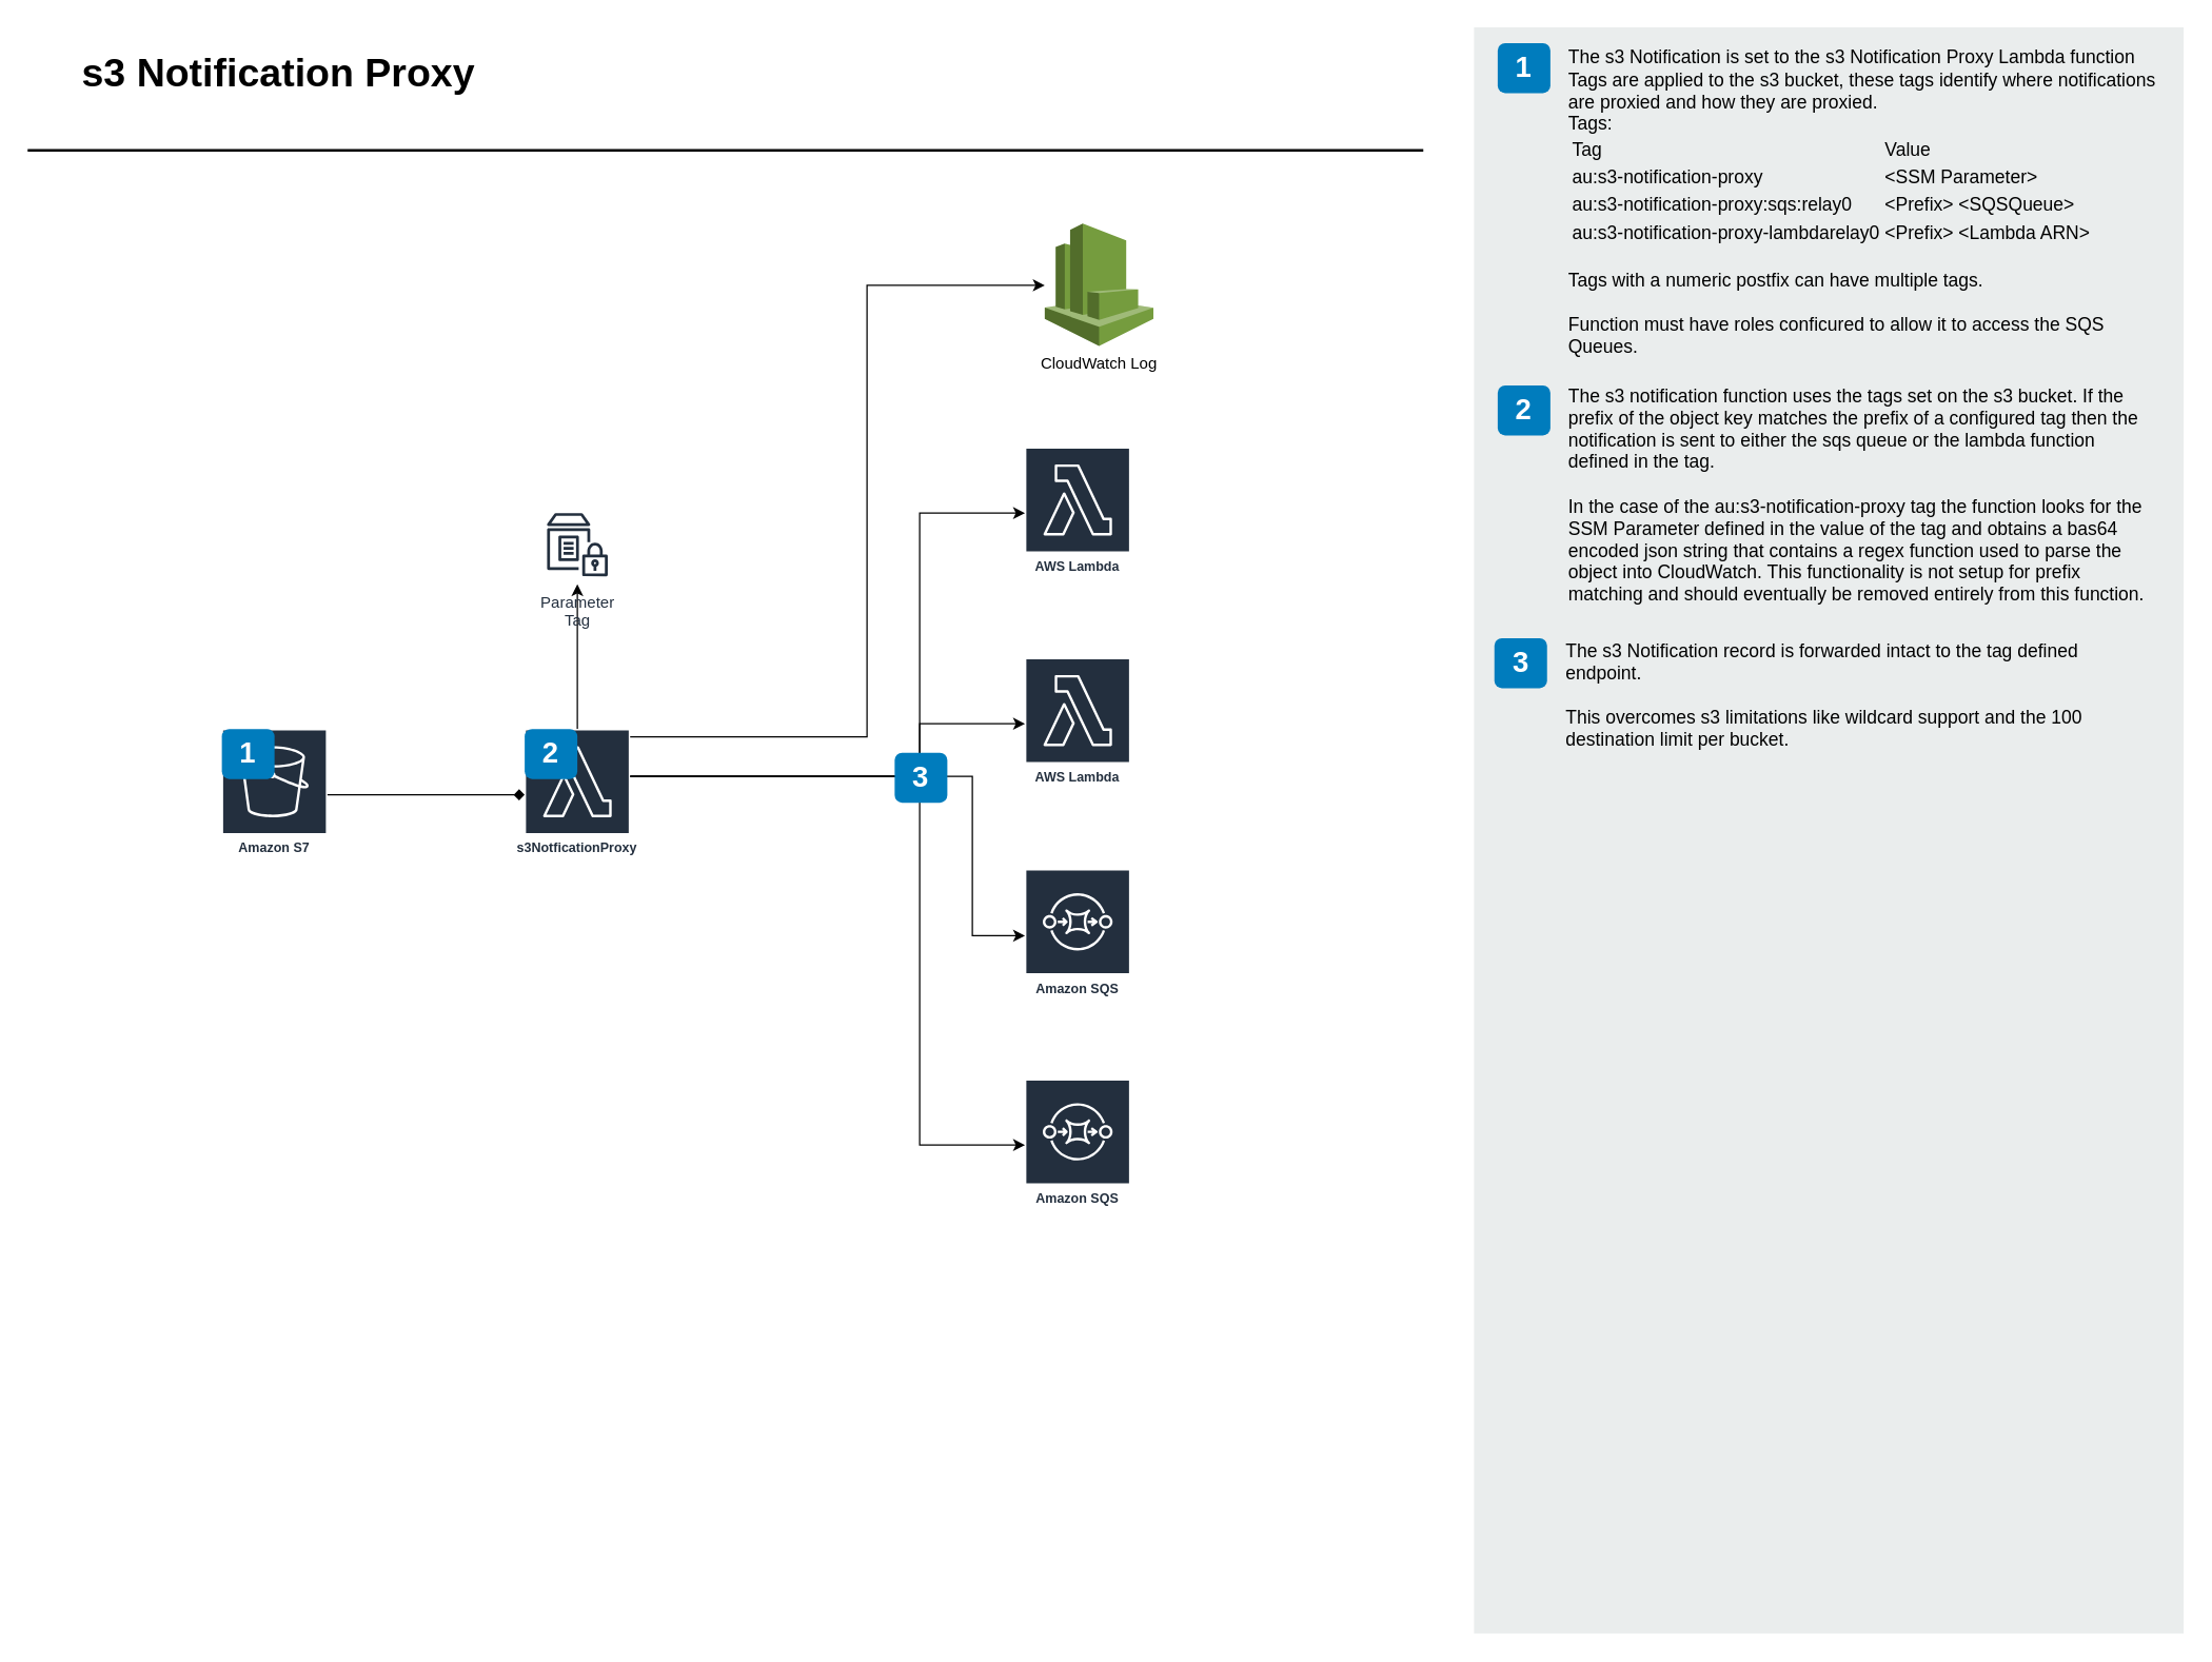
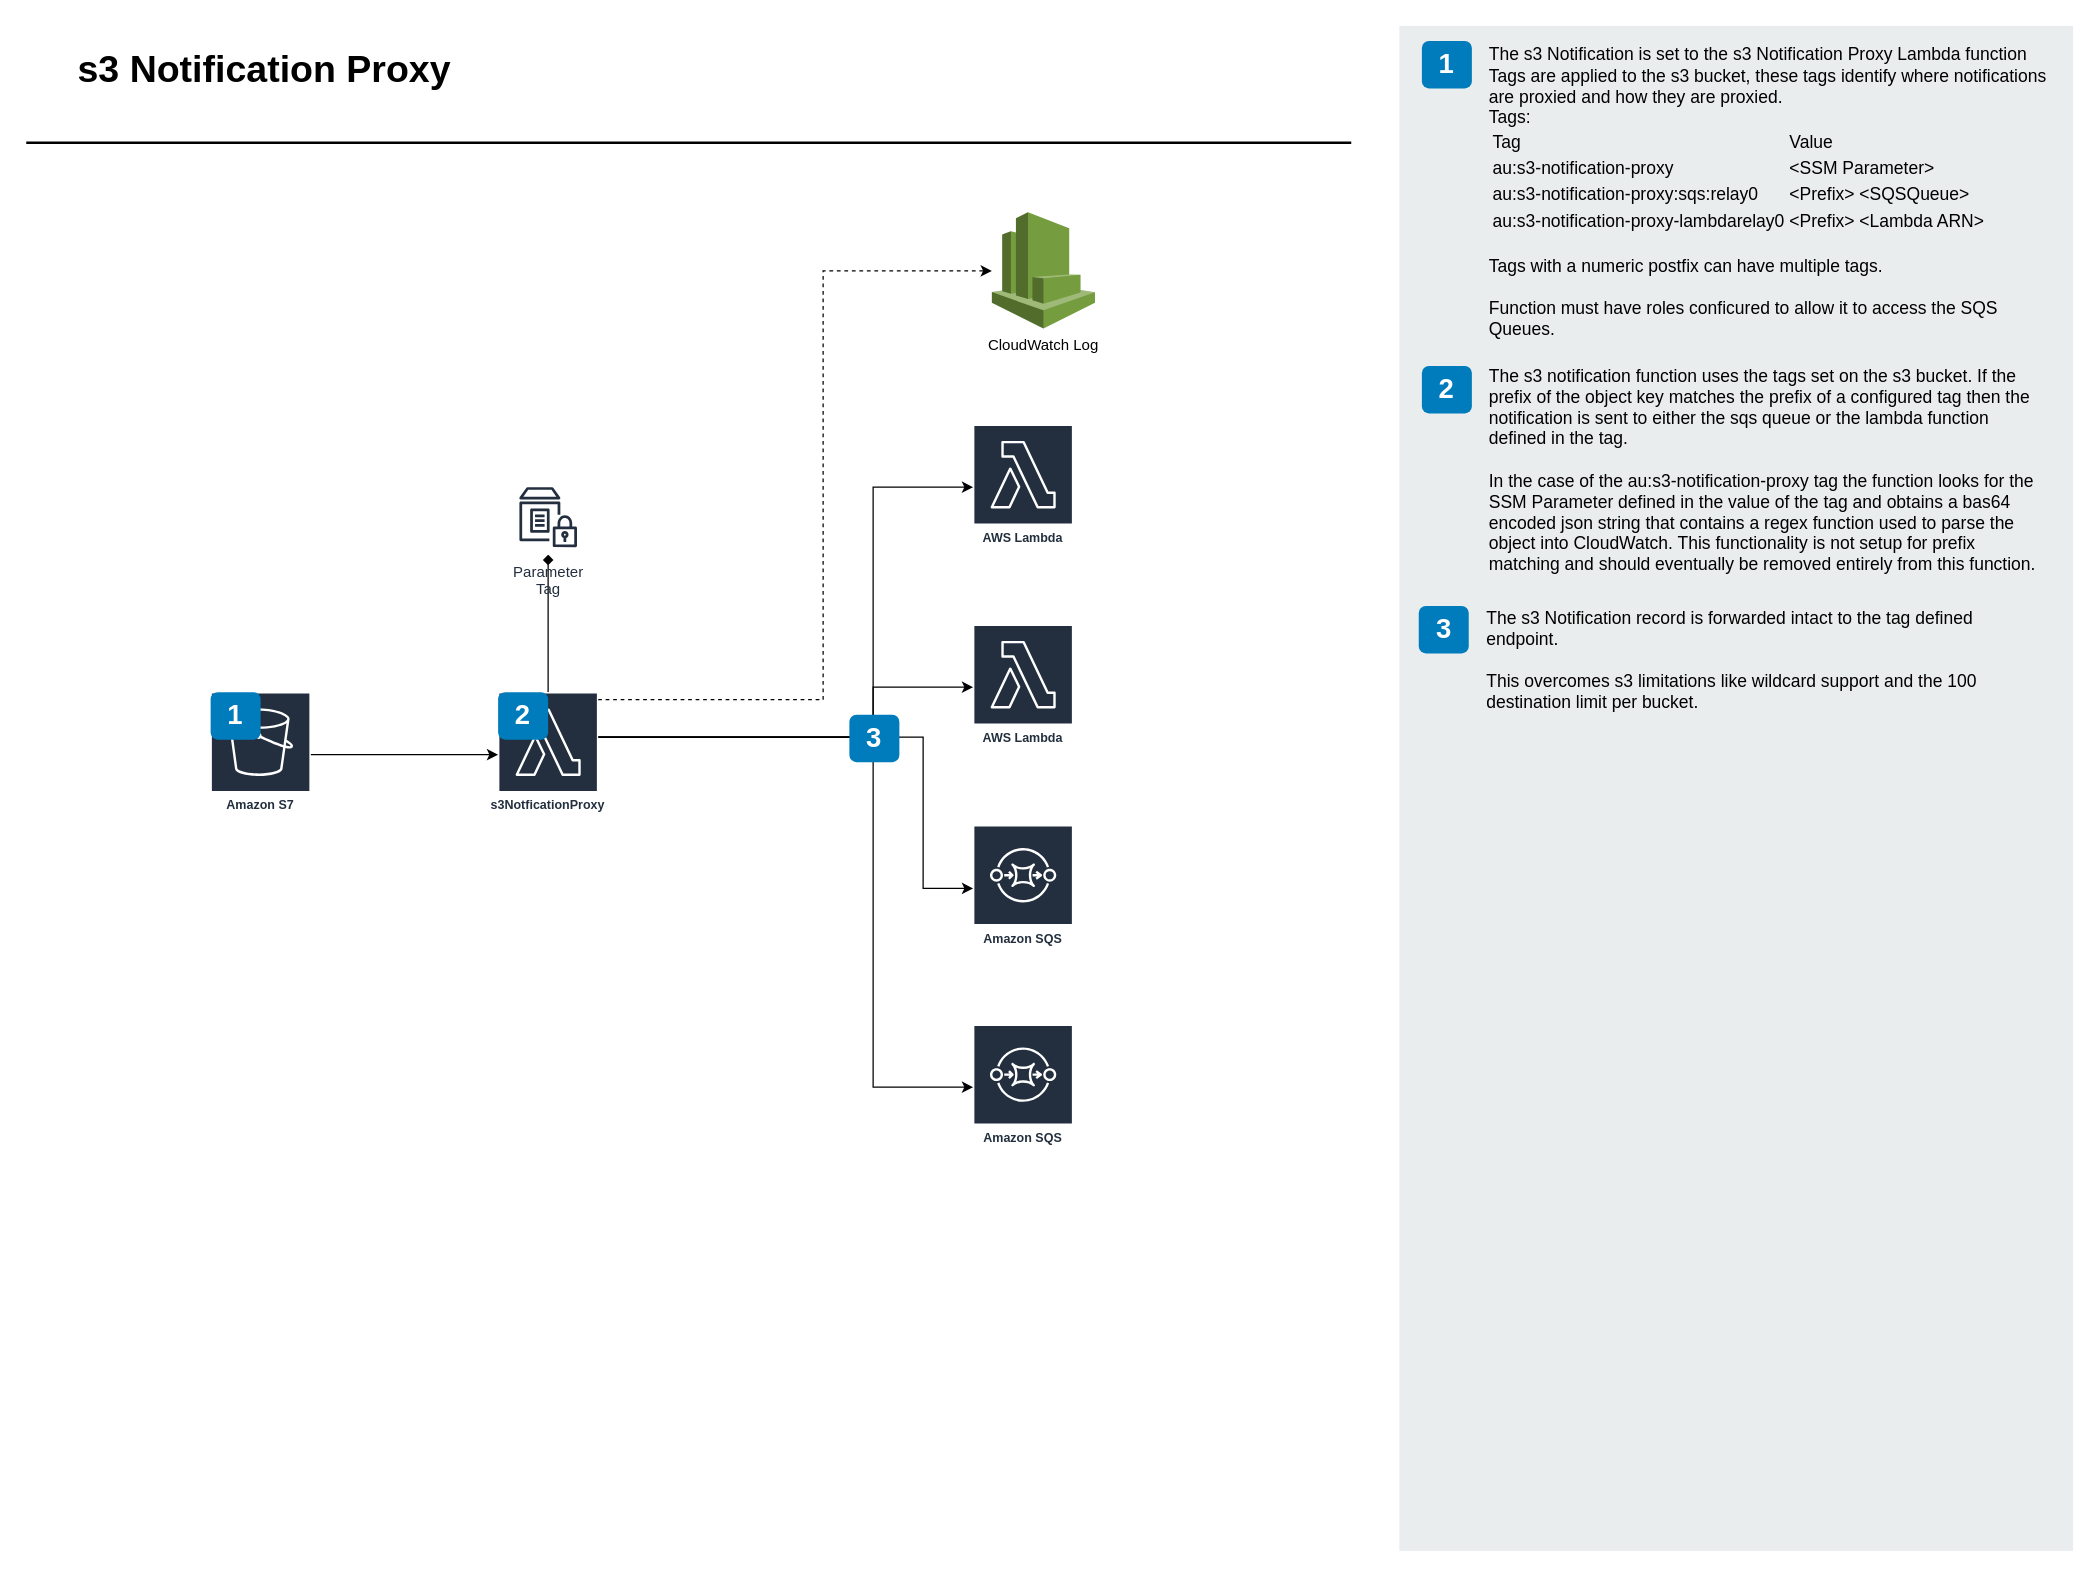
  <mxCell id="0" />
  <mxCell id="1" parent="0" />
  <mxCell id="2" value="s3 Notification Proxy" style="text;html=1;resizable=0;points=[];autosize=1;align=left;verticalAlign=top;spacingTop=-4;fontSize=30;fontStyle=1" parent="1" vertex="1"><mxGeometry x="59.5" y="33.5" width="310" height="40" as="geometry" /></mxCell>
  <mxCell id="3" value="" style="line;strokeWidth=2;html=1;fontSize=14;" parent="1" vertex="1"><mxGeometry x="20.5" y="108.5" width="1060" height="10" as="geometry" /></mxCell>
  <mxCell id="4" value="" style="rounded=0;whiteSpace=wrap;html=1;fillColor=#EAEDED;fontSize=22;fontColor=#FFFFFF;strokeColor=none;labelBackgroundColor=none;" parent="1" vertex="1"><mxGeometry x="1119" y="20" width="539" height="1220" as="geometry" /></mxCell>
  <mxCell id="5" value="1" style="rounded=1;whiteSpace=wrap;html=1;fillColor=#007CBD;strokeColor=none;fontColor=#FFFFFF;fontStyle=1;fontSize=22;labelBackgroundColor=none;" parent="1" vertex="1"><mxGeometry x="1137" y="32" width="40" height="38" as="geometry" /></mxCell>
  <mxCell id="6" value="2" style="rounded=1;whiteSpace=wrap;html=1;fillColor=#007CBD;strokeColor=none;fontColor=#FFFFFF;fontStyle=1;fontSize=22;labelBackgroundColor=none;" parent="1" vertex="1"><mxGeometry x="1137" y="292" width="40" height="38" as="geometry" /></mxCell>
  <mxCell id="7" value="3" style="rounded=1;whiteSpace=wrap;html=1;fillColor=#007CBD;strokeColor=none;fontColor=#FFFFFF;fontStyle=1;fontSize=22;labelBackgroundColor=none;" parent="1" vertex="1"><mxGeometry x="1134.5" y="484" width="40" height="38" as="geometry" /></mxCell>
  <mxCell id="8" value="&lt;span&gt;The s3 Notification is set to the s3 Notification Proxy Lambda function&lt;br&gt;Tags are applied to the s3 bucket, these tags identify where notifications are proxied and how they are proxied.&lt;br&gt;Tags:&lt;br&gt;&lt;/span&gt;&lt;span&gt;&lt;table&gt;&lt;tbody&gt;&lt;tr&gt;&lt;td&gt;Tag&lt;/td&gt;&lt;td&gt;Value&lt;/td&gt;&lt;/tr&gt;&lt;tr&gt;&lt;td&gt;au:s3-notification-proxy&lt;/td&gt;&lt;td&gt;&amp;lt;SSM Parameter&amp;gt;&lt;/td&gt;&lt;/tr&gt;&lt;tr&gt;&lt;td&gt;au:s3-notification-proxy:sqs:relay0&lt;/td&gt;&lt;td&gt;&amp;lt;Prefix&amp;gt; &amp;lt;SQSQueue&amp;gt;&lt;/td&gt;&lt;/tr&gt;&lt;tr&gt;&lt;td&gt;au:s3-notification-proxy-lambdarelay0&lt;/td&gt;&lt;td&gt;&amp;lt;Prefix&amp;gt; &amp;lt;Lambda ARN&amp;gt;&lt;/td&gt;&lt;/tr&gt;&lt;/tbody&gt;&lt;/table&gt;&lt;br&gt;Tags with a numeric postfix can have multiple tags.&lt;br&gt;&lt;br&gt;Function must have roles conficured to allow it to access the SQS Queues.&lt;br&gt;&lt;/span&gt;" style="text;html=1;align=left;verticalAlign=top;spacingTop=-4;fontSize=14;labelBackgroundColor=none;whiteSpace=wrap;" parent="1" vertex="1"><mxGeometry x="1188.5" y="31.5" width="449" height="247.5" as="geometry" /></mxCell>
  <mxCell id="9" value="&lt;span&gt;The s3 Notification record is forwarded intact to the tag defined endpoint.&lt;br&gt;&lt;/span&gt;&lt;br&gt;This overcomes s3 limitations like wildcard support and the 100 destination limit per bucket." style="text;html=1;align=left;verticalAlign=top;spacingTop=-4;fontSize=14;labelBackgroundColor=none;whiteSpace=wrap;" parent="1" vertex="1"><mxGeometry x="1186.5" y="482.5" width="450" height="117" as="geometry" /></mxCell>
- <mxCell id="10" style="edgeStyle=orthogonalEdgeStyle;rounded=0;orthogonalLoop=1;jettySize=auto;html=1;endArrow=diamond;" edge="1" parent="1" source="11" target="18"><mxGeometry relative="1" as="geometry" /></mxCell>
+ <mxCell id="10" style="edgeStyle=orthogonalEdgeStyle;rounded=0;orthogonalLoop=1;jettySize=auto;html=1;" edge="1" parent="1" source="11" target="18"><mxGeometry relative="1" as="geometry" /></mxCell>
  <mxCell id="11" value="Amazon S7" style="outlineConnect=0;fontColor=#232F3E;gradientColor=none;strokeColor=#ffffff;fillColor=#232F3E;dashed=0;verticalLabelPosition=middle;verticalAlign=bottom;align=center;html=1;whiteSpace=wrap;fontSize=10;fontStyle=1;spacing=3;shape=mxgraph.aws4.productIcon;prIcon=mxgraph.aws4.s3;" vertex="1" parent="1"><mxGeometry x="168" y="553" width="80" height="100" as="geometry" /></mxCell>
- <mxCell id="12" style="edgeStyle=orthogonalEdgeStyle;rounded=0;orthogonalLoop=1;jettySize=auto;html=1;" edge="1" parent="1" source="18" target="23"><mxGeometry relative="1" as="geometry"><Array as="points"><mxPoint x="658" y="559" /><mxPoint x="658" y="216" /></Array></mxGeometry></mxCell>
+ <mxCell id="12" style="edgeStyle=orthogonalEdgeStyle;rounded=0;orthogonalLoop=1;jettySize=auto;html=1;dashed=1;" edge="1" parent="1" source="18" target="23"><mxGeometry relative="1" as="geometry"><Array as="points"><mxPoint x="658" y="559" /><mxPoint x="658" y="216" /></Array></mxGeometry></mxCell>
  <mxCell id="13" style="edgeStyle=orthogonalEdgeStyle;rounded=0;orthogonalLoop=1;jettySize=auto;html=1;" edge="1" parent="1" source="18" target="19"><mxGeometry relative="1" as="geometry"><Array as="points"><mxPoint x="698" y="589" /><mxPoint x="698" y="389" /></Array></mxGeometry></mxCell>
  <mxCell id="14" style="edgeStyle=orthogonalEdgeStyle;rounded=0;orthogonalLoop=1;jettySize=auto;html=1;" edge="1" parent="1" source="18" target="20"><mxGeometry relative="1" as="geometry"><Array as="points"><mxPoint x="698" y="589" /><mxPoint x="698" y="549" /></Array></mxGeometry></mxCell>
  <mxCell id="15" style="edgeStyle=orthogonalEdgeStyle;rounded=0;orthogonalLoop=1;jettySize=auto;html=1;" edge="1" parent="1" source="18" target="21"><mxGeometry relative="1" as="geometry"><Array as="points"><mxPoint x="738" y="589" /><mxPoint x="738" y="710" /></Array></mxGeometry></mxCell>
  <mxCell id="16" style="edgeStyle=orthogonalEdgeStyle;rounded=0;orthogonalLoop=1;jettySize=auto;html=1;" edge="1" parent="1" source="18" target="22"><mxGeometry relative="1" as="geometry"><Array as="points"><mxPoint x="698" y="589" /><mxPoint x="698" y="869" /></Array></mxGeometry></mxCell>
- <mxCell id="17" style="edgeStyle=orthogonalEdgeStyle;rounded=0;orthogonalLoop=1;jettySize=auto;html=1;" edge="1" parent="1" source="18" target="25"><mxGeometry relative="1" as="geometry" /></mxCell>
+ <mxCell id="17" style="edgeStyle=orthogonalEdgeStyle;rounded=0;orthogonalLoop=1;jettySize=auto;html=1;endArrow=diamond;" edge="1" parent="1" source="18" target="25"><mxGeometry relative="1" as="geometry" /></mxCell>
  <mxCell id="18" value="s3NotficationProxy" style="outlineConnect=0;fontColor=#232F3E;gradientColor=none;strokeColor=#ffffff;fillColor=#232F3E;dashed=0;verticalLabelPosition=middle;verticalAlign=bottom;align=center;html=1;whiteSpace=wrap;fontSize=10;fontStyle=1;spacing=3;shape=mxgraph.aws4.productIcon;prIcon=mxgraph.aws4.lambda;" vertex="1" parent="1"><mxGeometry x="398" y="553" width="80" height="100" as="geometry" /></mxCell>
  <mxCell id="19" value="AWS Lambda" style="outlineConnect=0;fontColor=#232F3E;gradientColor=none;strokeColor=#ffffff;fillColor=#232F3E;dashed=0;verticalLabelPosition=middle;verticalAlign=bottom;align=center;html=1;whiteSpace=wrap;fontSize=10;fontStyle=1;spacing=3;shape=mxgraph.aws4.productIcon;prIcon=mxgraph.aws4.lambda;" vertex="1" parent="1"><mxGeometry x="778" y="339" width="80" height="100" as="geometry" /></mxCell>
  <mxCell id="20" value="AWS Lambda" style="outlineConnect=0;fontColor=#232F3E;gradientColor=none;strokeColor=#ffffff;fillColor=#232F3E;dashed=0;verticalLabelPosition=middle;verticalAlign=bottom;align=center;html=1;whiteSpace=wrap;fontSize=10;fontStyle=1;spacing=3;shape=mxgraph.aws4.productIcon;prIcon=mxgraph.aws4.lambda;" vertex="1" parent="1"><mxGeometry x="778" y="499" width="80" height="100" as="geometry" /></mxCell>
  <mxCell id="21" value="Amazon SQS" style="outlineConnect=0;fontColor=#232F3E;gradientColor=none;strokeColor=#ffffff;fillColor=#232F3E;dashed=0;verticalLabelPosition=middle;verticalAlign=bottom;align=center;html=1;whiteSpace=wrap;fontSize=10;fontStyle=1;spacing=3;shape=mxgraph.aws4.productIcon;prIcon=mxgraph.aws4.sqs;" vertex="1" parent="1"><mxGeometry x="778" y="659.5" width="80" height="100" as="geometry" /></mxCell>
  <mxCell id="22" value="Amazon SQS" style="outlineConnect=0;fontColor=#232F3E;gradientColor=none;strokeColor=#ffffff;fillColor=#232F3E;dashed=0;verticalLabelPosition=middle;verticalAlign=bottom;align=center;html=1;whiteSpace=wrap;fontSize=10;fontStyle=1;spacing=3;shape=mxgraph.aws4.productIcon;prIcon=mxgraph.aws4.sqs;" vertex="1" parent="1"><mxGeometry x="778" y="819" width="80" height="100" as="geometry" /></mxCell>
  <mxCell id="23" value="CloudWatch Log" style="outlineConnect=0;dashed=0;verticalLabelPosition=bottom;verticalAlign=top;align=center;html=1;shape=mxgraph.aws3.cloudwatch;fillColor=#759C3E;gradientColor=none;" vertex="1" parent="1"><mxGeometry x="793" y="169" width="82.5" height="93" as="geometry" /></mxCell>
  <mxCell id="24" value="1" style="rounded=1;whiteSpace=wrap;html=1;fillColor=#007CBD;strokeColor=none;fontColor=#FFFFFF;fontStyle=1;fontSize=22;labelBackgroundColor=none;" vertex="1" parent="1"><mxGeometry x="168" y="553" width="40" height="38" as="geometry" /></mxCell>
  <mxCell id="25" value="Parameter&#10;Tag" style="outlineConnect=0;fontColor=#232F3E;gradientColor=none;strokeColor=#232F3E;fillColor=#ffffff;dashed=0;verticalLabelPosition=bottom;verticalAlign=top;align=center;html=1;fontSize=12;fontStyle=0;aspect=fixed;shape=mxgraph.aws4.resourceIcon;resIcon=mxgraph.aws4.parameter_store;" vertex="1" parent="1"><mxGeometry x="408" y="383" width="60" height="60" as="geometry" /></mxCell>
  <mxCell id="26" value="2" style="rounded=1;whiteSpace=wrap;html=1;fillColor=#007CBD;strokeColor=none;fontColor=#FFFFFF;fontStyle=1;fontSize=22;labelBackgroundColor=none;" vertex="1" parent="1"><mxGeometry x="398" y="553" width="40" height="38" as="geometry" /></mxCell>
  <mxCell id="27" value="The s3 notification function uses the tags set on the s3 bucket. If the prefix of the object key matches the prefix of a configured tag then the notification is sent to either the sqs queue or the lambda function defined in the tag.&lt;br&gt;&lt;br&gt;In the case of the au:s3-notification-proxy tag the function looks for the SSM Parameter defined in the value of the tag and obtains a bas64 encoded json string that contains a regex function used to parse the object into CloudWatch. This functionality is not setup for prefix matching and should eventually be removed entirely from this function." style="text;html=1;align=left;verticalAlign=top;spacingTop=-4;fontSize=14;labelBackgroundColor=none;whiteSpace=wrap;" vertex="1" parent="1"><mxGeometry x="1188.5" y="289" width="450" height="173" as="geometry" /></mxCell>
  <mxCell id="28" value="3" style="rounded=1;whiteSpace=wrap;html=1;fillColor=#007CBD;strokeColor=none;fontColor=#FFFFFF;fontStyle=1;fontSize=22;labelBackgroundColor=none;" vertex="1" parent="1"><mxGeometry x="679" y="571" width="40" height="38" as="geometry" /></mxCell>
